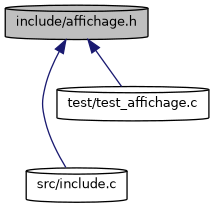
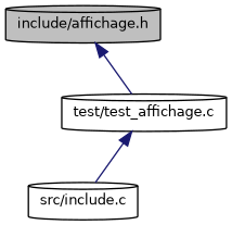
  digraph {
    node [color=black fillcolor=white fontname=Helvetica fontsize=10 shape=cylinder style=filled]
    edge [color=midnightblue dir=back fontname=Helvetica fontsize=10 labelfontname=Helvetica labelfontsize=10 style=solid]
    n1 [fillcolor=grey75 fontcolor=black height=0.2 label="include/affichage.h" width=0.4]
    n2 [height=0.2 label="src/include.c" width=0.4]
    n3 [height=0.2 label="test/test_affichage.c" width=0.4]
-   n1 -> n2
+   n3 -> n2
    n1 -> n3
  }
